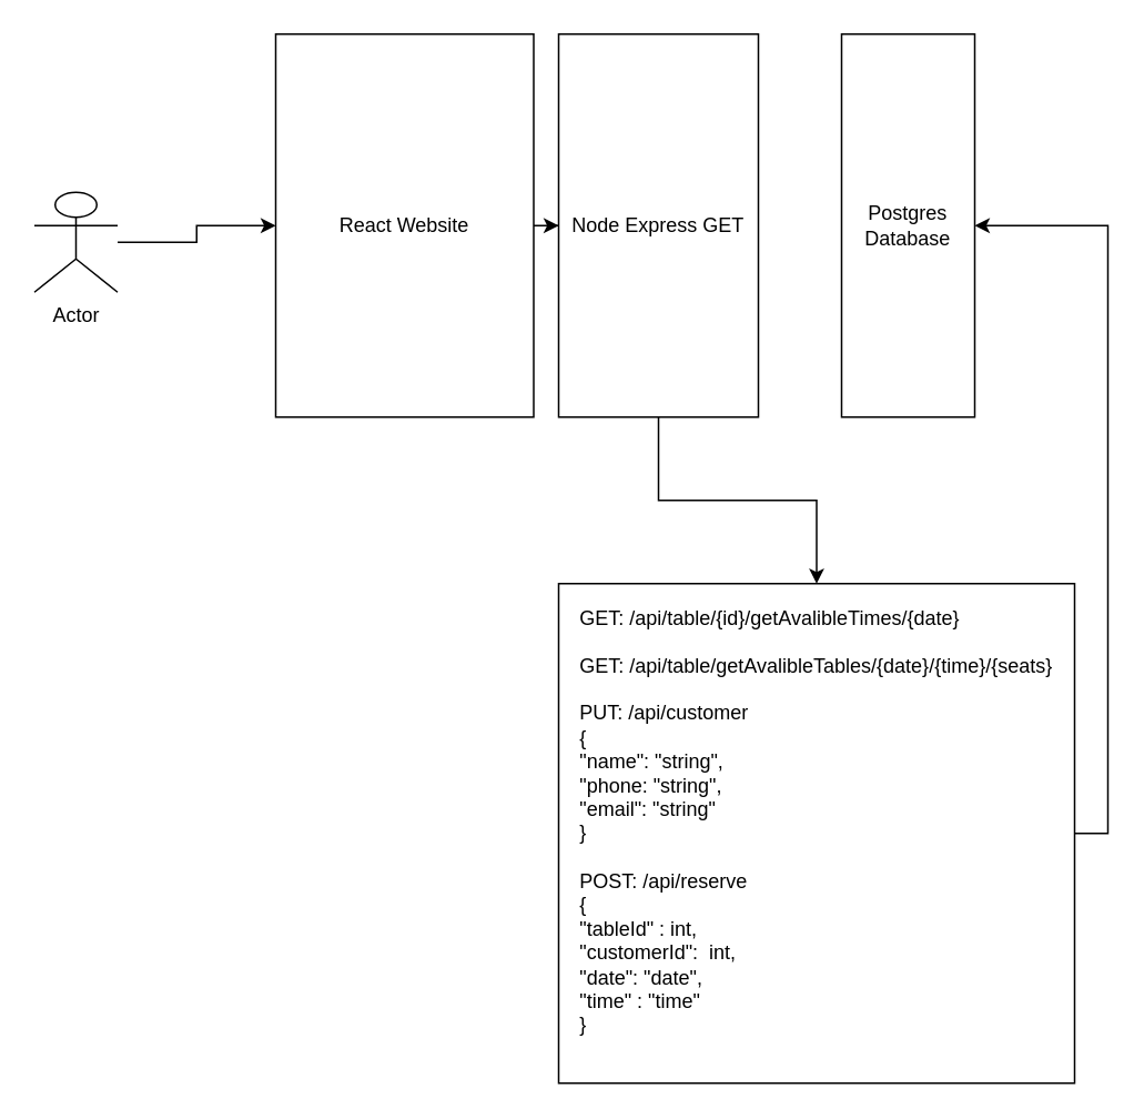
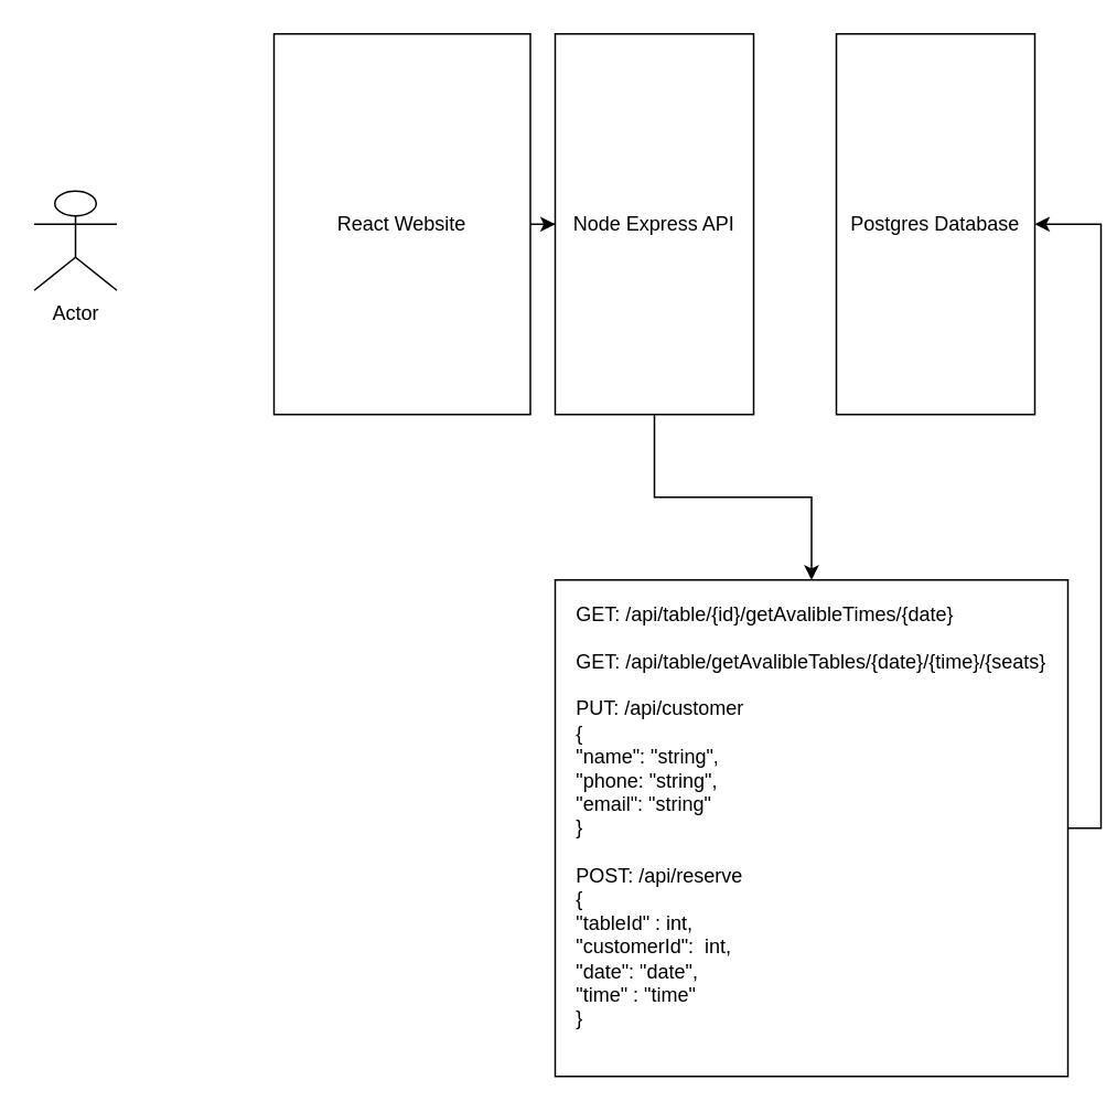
  <mxCell id="0" />
  <mxCell id="1" parent="0" />
  <mxCell id="2" style="edgeStyle=orthogonalEdgeStyle;rounded=0;orthogonalLoop=1;jettySize=auto;html=1;entryX=0;entryY=0.5;entryDx=0;entryDy=0;" edge="1" parent="1" source="3" target="5"><mxGeometry relative="1" as="geometry"><mxPoint x="315" y="250" as="targetPoint" /></mxGeometry></mxCell>
  <mxCell id="3" value="React Website" style="rounded=0;whiteSpace=wrap;html=1;" parent="1" vertex="1"><mxGeometry x="165" y="20" width="155" height="230" as="geometry" /></mxCell>
  <mxCell id="4" style="edgeStyle=orthogonalEdgeStyle;rounded=0;orthogonalLoop=1;jettySize=auto;html=1;entryX=0.5;entryY=0;entryDx=0;entryDy=0;" edge="1" parent="1" source="5" target="8"><mxGeometry relative="1" as="geometry" /></mxCell>
- <mxCell id="5" value="Node Express GET" style="rounded=0;whiteSpace=wrap;html=1;" vertex="1" parent="1"><mxGeometry x="335" y="20" width="120" height="230" as="geometry" /></mxCell>
- <mxCell id="6" value="Postgres Database" style="rounded=0;whiteSpace=wrap;html=1;" vertex="1" parent="1"><mxGeometry x="505" y="20" width="80" height="230" as="geometry" /></mxCell>
+ <mxCell id="5" value="Node Express API" style="rounded=0;whiteSpace=wrap;html=1;" vertex="1" parent="1"><mxGeometry x="335" y="20" width="120" height="230" as="geometry" /></mxCell>
+ <mxCell id="6" value="Postgres Database" style="rounded=0;whiteSpace=wrap;html=1;" vertex="1" parent="1"><mxGeometry x="505" y="20" width="120" height="230" as="geometry" /></mxCell>
  <mxCell id="7" style="edgeStyle=orthogonalEdgeStyle;rounded=0;orthogonalLoop=1;jettySize=auto;html=1;exitX=1;exitY=0.5;exitDx=0;exitDy=0;entryX=1;entryY=0.5;entryDx=0;entryDy=0;" edge="1" parent="1" source="8" target="6"><mxGeometry relative="1" as="geometry" /></mxCell>
  <mxCell id="8" value="&lt;div style=&quot;text-align: left;&quot;&gt;&lt;span style=&quot;background-color: initial;&quot;&gt;GET: /api/table/{id}/getAvalibleTimes/{date}&lt;/span&gt;&lt;/div&gt;&lt;br&gt;&lt;div style=&quot;text-align: left;&quot;&gt;GET: /api/table/getAvalibleTables/{date}/{time}/{seats}&lt;span style=&quot;background-color: initial;&quot;&gt;&lt;br&gt;&lt;/span&gt;&lt;/div&gt;&lt;div style=&quot;text-align: left;&quot;&gt;&lt;br&gt;&lt;/div&gt;&lt;div style=&quot;text-align: left;&quot;&gt;&lt;span style=&quot;background-color: initial;&quot;&gt;PUT: /api/customer&lt;/span&gt;&lt;/div&gt;&lt;div style=&quot;text-align: left;&quot;&gt;&lt;span style=&quot;background-color: initial;&quot;&gt;{&lt;/span&gt;&lt;/div&gt;&lt;div style=&quot;text-align: left;&quot;&gt;&lt;span style=&quot;background-color: initial;&quot;&gt;&quot;name&quot;: &quot;string&quot;,&lt;/span&gt;&lt;/div&gt;&lt;div style=&quot;text-align: left;&quot;&gt;&lt;span style=&quot;background-color: initial;&quot;&gt;&quot;phone: &quot;string&quot;,&lt;/span&gt;&lt;/div&gt;&lt;div style=&quot;text-align: left;&quot;&gt;&lt;span style=&quot;background-color: initial;&quot;&gt;&quot;email&quot;: &quot;string&quot;&lt;/span&gt;&lt;/div&gt;&lt;div style=&quot;text-align: left;&quot;&gt;&lt;span style=&quot;background-color: initial;&quot;&gt;}&lt;/span&gt;&lt;/div&gt;&lt;div style=&quot;text-align: left;&quot;&gt;&lt;span style=&quot;background-color: initial;&quot;&gt;&lt;br&gt;&lt;/span&gt;&lt;/div&gt;&lt;div style=&quot;text-align: left;&quot;&gt;&lt;span style=&quot;background-color: initial;&quot;&gt;POST: /api/reserve&lt;/span&gt;&lt;/div&gt;&lt;div style=&quot;text-align: left;&quot;&gt;&lt;span style=&quot;background-color: initial;&quot;&gt;{&lt;/span&gt;&lt;/div&gt;&lt;div style=&quot;text-align: left;&quot;&gt;&lt;span style=&quot;background-color: initial;&quot;&gt;&quot;tableId&quot; : int,&lt;/span&gt;&lt;/div&gt;&lt;div style=&quot;text-align: left;&quot;&gt;&lt;span style=&quot;background-color: initial;&quot;&gt;&quot;customerId&quot;:&amp;nbsp; int,&lt;/span&gt;&lt;/div&gt;&lt;div style=&quot;text-align: left;&quot;&gt;&lt;span style=&quot;background-color: initial;&quot;&gt;&quot;date&quot;: &quot;date&quot;,&lt;/span&gt;&lt;/div&gt;&lt;div style=&quot;text-align: left;&quot;&gt;&lt;span style=&quot;background-color: initial;&quot;&gt;&quot;time&quot; : &quot;time&quot;&lt;/span&gt;&lt;/div&gt;&lt;div style=&quot;text-align: left;&quot;&gt;&lt;span style=&quot;background-color: initial;&quot;&gt;}&lt;/span&gt;&lt;/div&gt;&lt;div style=&quot;text-align: left;&quot;&gt;&lt;br&gt;&lt;/div&gt;" style="rounded=0;whiteSpace=wrap;html=1;" vertex="1" parent="1"><mxGeometry x="335" y="350" width="310" height="300" as="geometry" /></mxCell>
- <mxCell id="9" style="edgeStyle=orthogonalEdgeStyle;rounded=0;orthogonalLoop=1;jettySize=auto;html=1;entryX=0;entryY=0.5;entryDx=0;entryDy=0;" edge="1" parent="1" source="10" target="3"><mxGeometry relative="1" as="geometry" /></mxCell>
  <mxCell id="10" value="Actor" style="shape=umlActor;verticalLabelPosition=bottom;verticalAlign=top;html=1;outlineConnect=0;" vertex="1" parent="1"><mxGeometry x="20" y="115" width="50" height="60" as="geometry" /></mxCell>
